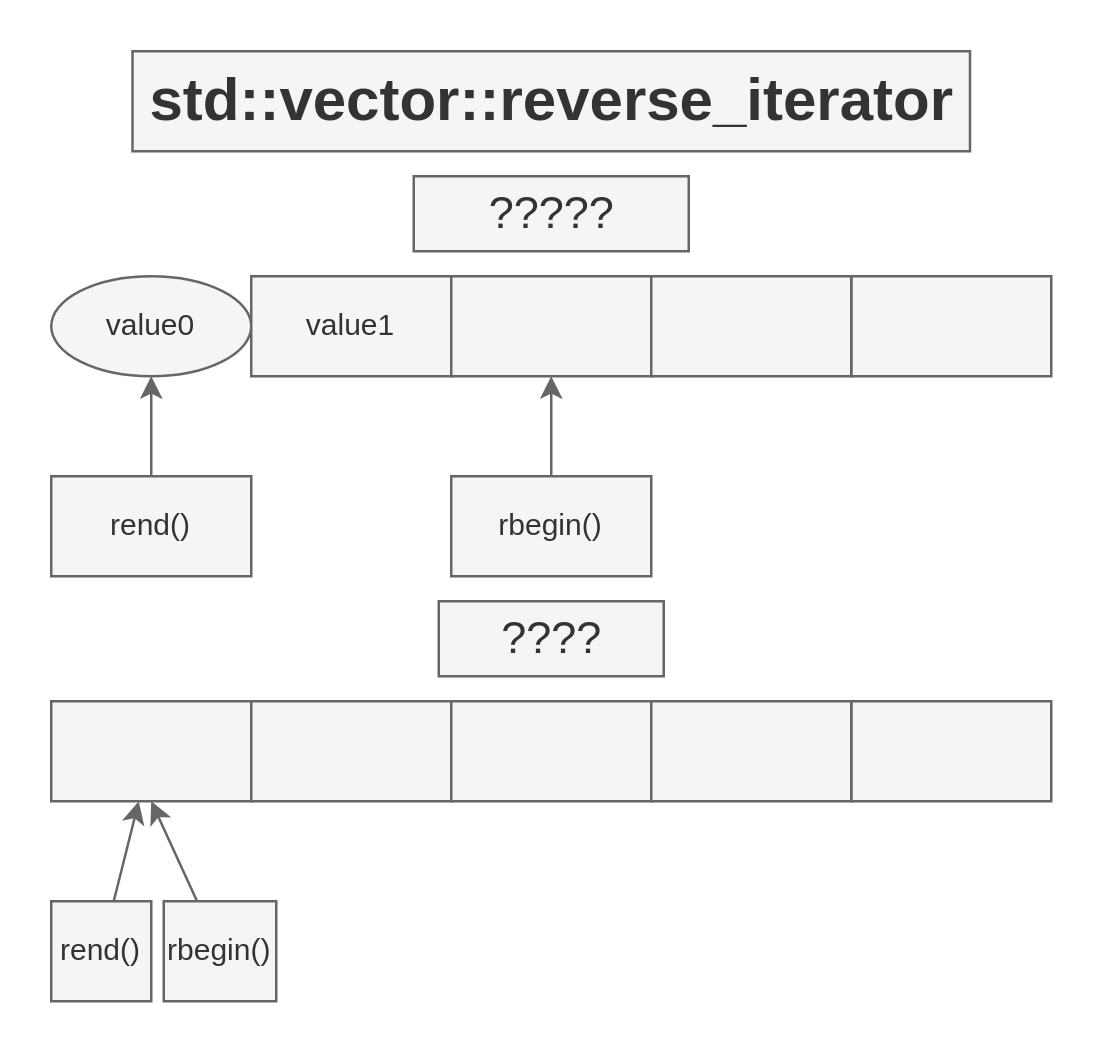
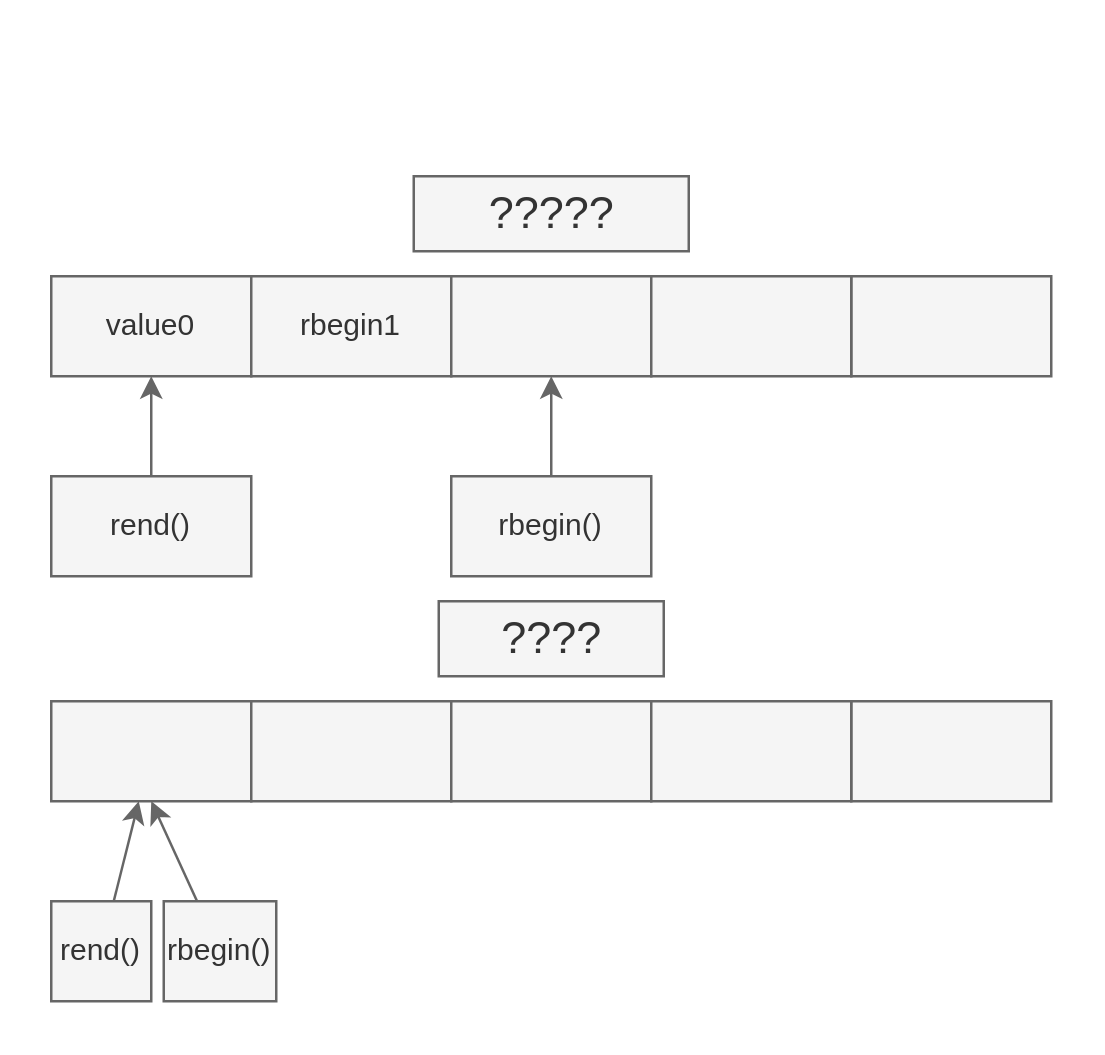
  <mxCell id="0" />
  <mxCell id="1" parent="0" />
- <mxCell id="2" value="std::vector::reverse_iterator" style="text;strokeColor=#666666;fillColor=#f5f5f5;html=1;fontSize=24;fontStyle=1;verticalAlign=middle;align=center;shadow=0;labelBorderColor=none;fontColor=#333333;" parent="1" vertex="1"><mxGeometry x="52.5" y="20" width="335" height="40" as="geometry" /></mxCell>
- <mxCell id="3" value="value0" style="ellipse;whiteSpace=wrap;html=1;shadow=0;labelBorderColor=none;strokeColor=#666666;fillColor=#f5f5f5;fontColor=#333333;" parent="1" vertex="1"><mxGeometry x="20" y="110" width="80" height="40" as="geometry" /></mxCell>
- <mxCell id="4" value="value1" style="rounded=0;whiteSpace=wrap;html=1;shadow=0;labelBorderColor=none;strokeColor=#666666;fillColor=#f5f5f5;fontColor=#333333;" parent="1" vertex="1"><mxGeometry x="100" y="110" width="80" height="40" as="geometry" /></mxCell>
+ <mxCell id="3" value="value0" style="rounded=0;whiteSpace=wrap;html=1;shadow=0;labelBorderColor=none;strokeColor=#666666;fillColor=#f5f5f5;fontColor=#333333;" parent="1" vertex="1"><mxGeometry x="20" y="110" width="80" height="40" as="geometry" /></mxCell>
+ <mxCell id="4" value="rbegin1" style="rounded=0;whiteSpace=wrap;html=1;shadow=0;labelBorderColor=none;strokeColor=#666666;fillColor=#f5f5f5;fontColor=#333333;" parent="1" vertex="1"><mxGeometry x="100" y="110" width="80" height="40" as="geometry" /></mxCell>
  <mxCell id="5" value="" style="rounded=0;whiteSpace=wrap;html=1;shadow=0;labelBorderColor=none;strokeColor=#666666;fillColor=#f5f5f5;fontColor=#333333;" parent="1" vertex="1"><mxGeometry x="180" y="110" width="80" height="40" as="geometry" /></mxCell>
  <mxCell id="6" value="" style="rounded=0;whiteSpace=wrap;html=1;shadow=0;labelBorderColor=none;strokeColor=#666666;fillColor=#f5f5f5;fontColor=#333333;" parent="1" vertex="1"><mxGeometry x="340" y="110" width="80" height="40" as="geometry" /></mxCell>
  <mxCell id="7" value="" style="rounded=0;whiteSpace=wrap;html=1;shadow=0;labelBorderColor=none;strokeColor=#666666;fillColor=#f5f5f5;fontColor=#333333;" parent="1" vertex="1"><mxGeometry x="260" y="110" width="80" height="40" as="geometry" /></mxCell>
  <mxCell id="8" value="" style="edgeStyle=none;html=1;fillColor=#f5f5f5;strokeColor=#666666;" parent="1" source="9" target="3" edge="1"><mxGeometry relative="1" as="geometry" /></mxCell>
  <mxCell id="9" value="rend()" style="rounded=0;whiteSpace=wrap;html=1;shadow=0;labelBorderColor=none;strokeColor=#666666;fillColor=#f5f5f5;fontColor=#333333;" parent="1" vertex="1"><mxGeometry x="20" y="190" width="80" height="40" as="geometry" /></mxCell>
  <mxCell id="10" value="" style="edgeStyle=none;html=1;fillColor=#f5f5f5;strokeColor=#666666;" parent="1" source="11" edge="1"><mxGeometry relative="1" as="geometry"><mxPoint x="220" y="150" as="targetPoint" /></mxGeometry></mxCell>
  <mxCell id="11" value="rbegin()" style="rounded=0;whiteSpace=wrap;html=1;shadow=0;labelBorderColor=none;strokeColor=#666666;fillColor=#f5f5f5;fontColor=#333333;" parent="1" vertex="1"><mxGeometry x="180" y="190" width="80" height="40" as="geometry" /></mxCell>
  <mxCell id="12" value="" style="rounded=0;whiteSpace=wrap;html=1;shadow=0;labelBorderColor=none;strokeColor=#666666;fillColor=#f5f5f5;fontColor=#333333;" parent="1" vertex="1"><mxGeometry x="20" y="280" width="80" height="40" as="geometry" /></mxCell>
  <mxCell id="13" value="" style="rounded=0;whiteSpace=wrap;html=1;shadow=0;labelBorderColor=none;strokeColor=#666666;fillColor=#f5f5f5;fontColor=#333333;" parent="1" vertex="1"><mxGeometry x="100" y="280" width="80" height="40" as="geometry" /></mxCell>
  <mxCell id="14" value="" style="rounded=0;whiteSpace=wrap;html=1;shadow=0;labelBorderColor=none;strokeColor=#666666;fillColor=#f5f5f5;fontColor=#333333;" parent="1" vertex="1"><mxGeometry x="180" y="280" width="80" height="40" as="geometry" /></mxCell>
  <mxCell id="15" value="" style="rounded=0;whiteSpace=wrap;html=1;shadow=0;labelBorderColor=none;strokeColor=#666666;fillColor=#f5f5f5;fontColor=#333333;" parent="1" vertex="1"><mxGeometry x="340" y="280" width="80" height="40" as="geometry" /></mxCell>
  <mxCell id="16" value="" style="rounded=0;whiteSpace=wrap;html=1;shadow=0;labelBorderColor=none;strokeColor=#666666;fillColor=#f5f5f5;fontColor=#333333;" parent="1" vertex="1"><mxGeometry x="260" y="280" width="80" height="40" as="geometry" /></mxCell>
  <mxCell id="17" value="" style="edgeStyle=none;html=1;fillColor=#f5f5f5;strokeColor=#666666;" parent="1" source="18" target="12" edge="1"><mxGeometry relative="1" as="geometry" /></mxCell>
  <mxCell id="18" value="rend()" style="rounded=0;whiteSpace=wrap;html=1;shadow=0;labelBorderColor=none;strokeColor=#666666;fillColor=#f5f5f5;fontColor=#333333;" parent="1" vertex="1"><mxGeometry x="20" y="360" width="40" height="40" as="geometry" /></mxCell>
  <mxCell id="19" value="" style="edgeStyle=none;html=1;entryX=0.5;entryY=1;entryDx=0;entryDy=0;fillColor=#f5f5f5;strokeColor=#666666;" parent="1" source="20" target="12" edge="1"><mxGeometry relative="1" as="geometry" /></mxCell>
  <mxCell id="20" value="rbegin()" style="rounded=0;whiteSpace=wrap;html=1;shadow=0;labelBorderColor=none;strokeColor=#666666;fillColor=#f5f5f5;fontColor=#333333;" parent="1" vertex="1"><mxGeometry x="65" y="360" width="45" height="40" as="geometry" /></mxCell>
  <mxCell id="21" value="?????" style="text;html=1;align=center;verticalAlign=middle;resizable=0;points=[];autosize=1;strokeColor=#666666;fillColor=#f5f5f5;fontColor=#333333;fontSize=18;" parent="1" vertex="1"><mxGeometry x="165" y="70" width="110" height="30" as="geometry" /></mxCell>
  <mxCell id="22" value="????" style="text;html=1;align=center;verticalAlign=middle;resizable=0;points=[];autosize=1;strokeColor=#666666;fillColor=#f5f5f5;fontColor=#333333;fontSize=18;" parent="1" vertex="1"><mxGeometry x="175" y="240" width="90" height="30" as="geometry" /></mxCell>
